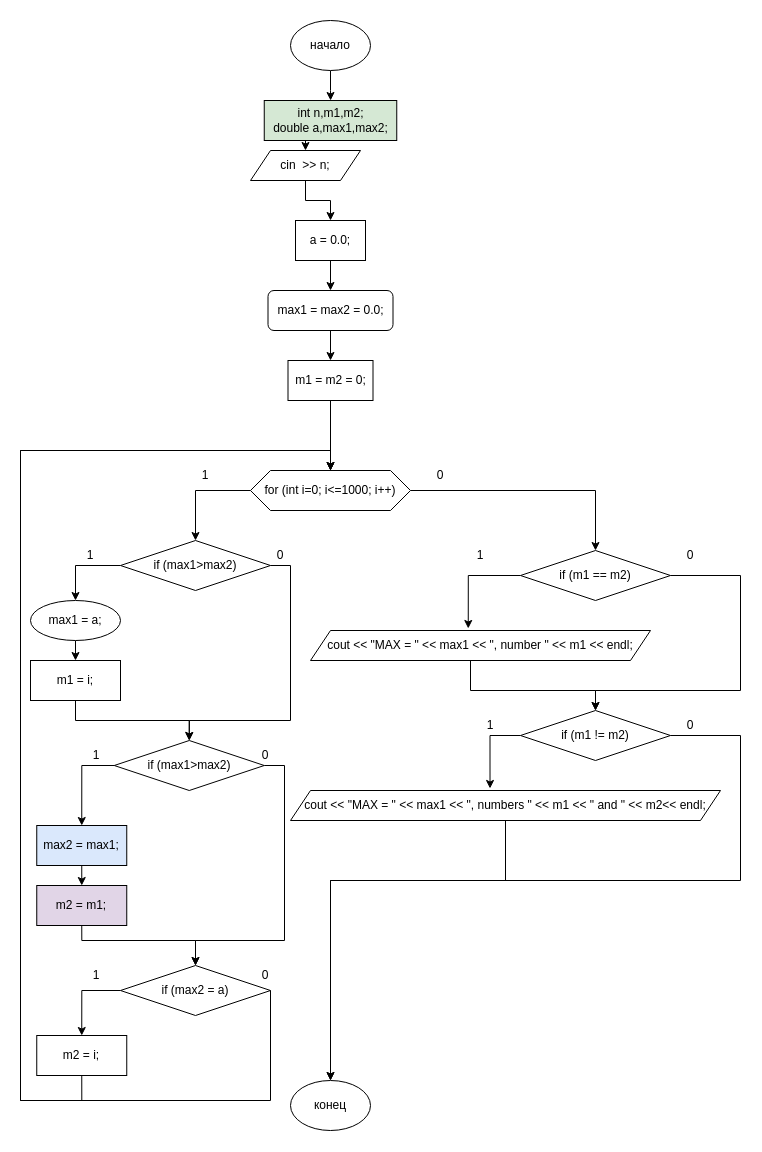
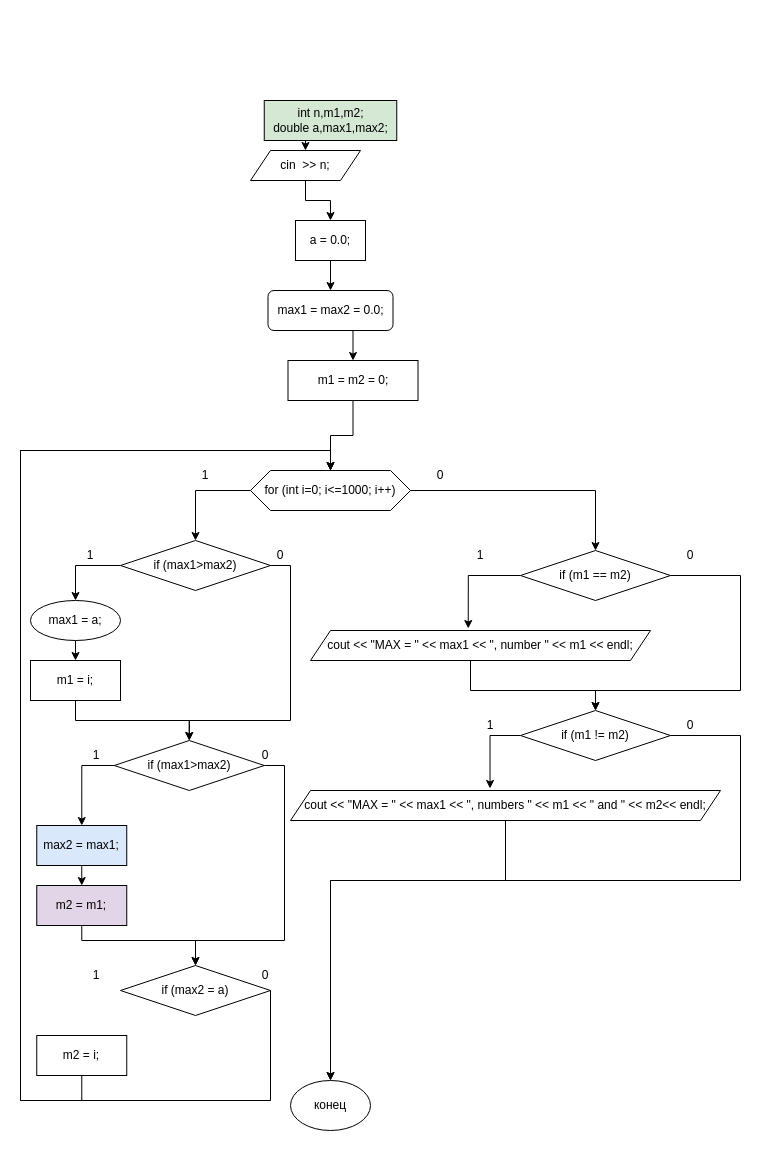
  <mxCell id="0" />
  <mxCell id="1" parent="0" />
- <mxCell id="2" style="edgeStyle=orthogonalEdgeStyle;rounded=0;orthogonalLoop=1;jettySize=auto;html=1;exitX=0.5;exitY=1;exitDx=0;exitDy=0;" edge="1" parent="1" source="3" target="5"><mxGeometry relative="1" as="geometry" /></mxCell>
- <mxCell id="3" value="начало&lt;br&gt;" style="ellipse;whiteSpace=wrap;html=1;" vertex="1" parent="1"><mxGeometry x="290" y="20" width="80" height="50" as="geometry" /></mxCell>
  <mxCell id="4" style="edgeStyle=orthogonalEdgeStyle;rounded=0;orthogonalLoop=1;jettySize=auto;html=1;exitX=0.5;exitY=1;exitDx=0;exitDy=0;entryX=0.5;entryY=0;entryDx=0;entryDy=0;" edge="1" parent="1" source="5" target="7"><mxGeometry relative="1" as="geometry" /></mxCell>
  <mxCell id="5" value="&lt;div&gt;int n,m1,m2;&lt;/div&gt;&lt;div&gt;&lt;span&gt;&#09;&lt;/span&gt;double a,max1,max2;&lt;/div&gt;" style="rounded=0;whiteSpace=wrap;html=1;fillColor=#d5e8d4;" vertex="1" parent="1"><mxGeometry x="263.75" y="100" width="132.5" height="40" as="geometry" /></mxCell>
  <mxCell id="6" style="edgeStyle=orthogonalEdgeStyle;rounded=0;orthogonalLoop=1;jettySize=auto;html=1;exitX=0.5;exitY=1;exitDx=0;exitDy=0;entryX=0.5;entryY=0;entryDx=0;entryDy=0;" edge="1" parent="1" source="7" target="23"><mxGeometry relative="1" as="geometry" /></mxCell>
  <mxCell id="7" value="cin&amp;nbsp; &amp;gt;&amp;gt; n;" style="shape=parallelogram;perimeter=parallelogramPerimeter;whiteSpace=wrap;html=1;fixedSize=1;" vertex="1" parent="1"><mxGeometry x="250" y="150" width="110" height="30" as="geometry" /></mxCell>
  <mxCell id="8" style="edgeStyle=orthogonalEdgeStyle;rounded=0;orthogonalLoop=1;jettySize=auto;html=1;exitX=0.5;exitY=1;exitDx=0;exitDy=0;entryX=0.5;entryY=0;entryDx=0;entryDy=0;" edge="1" parent="1" source="9" target="12"><mxGeometry relative="1" as="geometry" /></mxCell>
- <mxCell id="9" value="m1 = m2 = 0;" style="rounded=0;whiteSpace=wrap;html=1;" vertex="1" parent="1"><mxGeometry x="287.5" y="360" width="85" height="40" as="geometry" /></mxCell>
+ <mxCell id="9" value="m1 = m2 = 0;" style="rounded=0;whiteSpace=wrap;html=1;" vertex="1" parent="1"><mxGeometry x="287.5" y="360" width="130" height="40" as="geometry" /></mxCell>
  <mxCell id="10" style="edgeStyle=orthogonalEdgeStyle;rounded=0;orthogonalLoop=1;jettySize=auto;html=1;exitX=0;exitY=0.5;exitDx=0;exitDy=0;entryX=0.5;entryY=0;entryDx=0;entryDy=0;" edge="1" parent="1" source="12" target="35"><mxGeometry relative="1" as="geometry" /></mxCell>
  <mxCell id="11" style="edgeStyle=orthogonalEdgeStyle;rounded=0;orthogonalLoop=1;jettySize=auto;html=1;exitX=1;exitY=0.5;exitDx=0;exitDy=0;entryX=0.5;entryY=0;entryDx=0;entryDy=0;" edge="1" parent="1" source="12" target="46"><mxGeometry relative="1" as="geometry" /></mxCell>
  <mxCell id="12" value="for (int i=0; i&amp;lt;=1000; i++)" style="shape=hexagon;perimeter=hexagonPerimeter2;whiteSpace=wrap;html=1;fixedSize=1;labelBackgroundColor=#FFFFFF;" vertex="1" parent="1"><mxGeometry x="250" y="470" width="160" height="40" as="geometry" /></mxCell>
  <mxCell id="13" value="конец" style="ellipse;whiteSpace=wrap;html=1;" vertex="1" parent="1"><mxGeometry x="290" y="1080" width="80" height="50" as="geometry" /></mxCell>
  <mxCell id="14" value="1" style="text;html=1;strokeColor=none;fillColor=none;align=center;verticalAlign=middle;whiteSpace=wrap;rounded=0;labelBackgroundColor=#FFFFFF;" vertex="1" parent="1"><mxGeometry x="175" y="460" width="60" height="30" as="geometry" /></mxCell>
  <mxCell id="15" style="edgeStyle=orthogonalEdgeStyle;rounded=0;orthogonalLoop=1;jettySize=auto;html=1;exitX=0;exitY=0.5;exitDx=0;exitDy=0;entryX=0.5;entryY=0;entryDx=0;entryDy=0;" edge="1" parent="1" source="17" target="19"><mxGeometry relative="1" as="geometry" /></mxCell>
  <mxCell id="16" style="edgeStyle=orthogonalEdgeStyle;rounded=0;orthogonalLoop=1;jettySize=auto;html=1;exitX=1;exitY=0.5;exitDx=0;exitDy=0;entryX=0.5;entryY=0;entryDx=0;entryDy=0;" edge="1" parent="1" source="17" target="30"><mxGeometry relative="1" as="geometry"><Array as="points"><mxPoint x="284" y="765" /><mxPoint x="284" y="940" /><mxPoint x="195" y="940" /></Array></mxGeometry></mxCell>
  <mxCell id="17" value="if (max1&amp;gt;max2)" style="rhombus;whiteSpace=wrap;html=1;labelBackgroundColor=#FFFFFF;" vertex="1" parent="1"><mxGeometry x="113.75" y="740" width="150" height="50" as="geometry" /></mxCell>
  <mxCell id="18" style="edgeStyle=orthogonalEdgeStyle;rounded=0;orthogonalLoop=1;jettySize=auto;html=1;exitX=0.5;exitY=1;exitDx=0;exitDy=0;entryX=0.5;entryY=0;entryDx=0;entryDy=0;" edge="1" parent="1" source="19" target="32"><mxGeometry relative="1" as="geometry" /></mxCell>
  <mxCell id="19" value="max2 = max1;" style="rounded=0;whiteSpace=wrap;html=1;fillColor=#dae8fc;" vertex="1" parent="1"><mxGeometry x="36.25" y="825" width="90" height="40" as="geometry" /></mxCell>
  <mxCell id="20" value="1" style="text;html=1;strokeColor=none;fillColor=none;align=center;verticalAlign=middle;whiteSpace=wrap;rounded=0;labelBackgroundColor=#FFFFFF;" vertex="1" parent="1"><mxGeometry x="66.25" y="740" width="60" height="30" as="geometry" /></mxCell>
  <mxCell id="21" value="0" style="text;html=1;strokeColor=none;fillColor=none;align=center;verticalAlign=middle;whiteSpace=wrap;rounded=0;labelBackgroundColor=#FFFFFF;" vertex="1" parent="1"><mxGeometry x="235" y="740" width="60" height="30" as="geometry" /></mxCell>
  <mxCell id="22" style="edgeStyle=orthogonalEdgeStyle;rounded=0;orthogonalLoop=1;jettySize=auto;html=1;exitX=0.5;exitY=1;exitDx=0;exitDy=0;entryX=0.5;entryY=0;entryDx=0;entryDy=0;" edge="1" parent="1" source="23" target="25"><mxGeometry relative="1" as="geometry" /></mxCell>
  <mxCell id="23" value="a = 0.0;" style="rounded=0;whiteSpace=wrap;html=1;" vertex="1" parent="1"><mxGeometry x="295" y="220" width="70" height="40" as="geometry" /></mxCell>
  <mxCell id="24" style="edgeStyle=orthogonalEdgeStyle;rounded=0;orthogonalLoop=1;jettySize=auto;html=1;exitX=0.5;exitY=1;exitDx=0;exitDy=0;entryX=0.5;entryY=0;entryDx=0;entryDy=0;" edge="1" parent="1" source="25" target="9"><mxGeometry relative="1" as="geometry" /></mxCell>
  <mxCell id="25" value="max1 = max2 = 0.0;" style="whiteSpace=wrap;html=1;rounded=1;" vertex="1" parent="1"><mxGeometry x="267.5" y="290" width="125" height="40" as="geometry" /></mxCell>
  <mxCell id="26" style="edgeStyle=orthogonalEdgeStyle;rounded=0;orthogonalLoop=1;jettySize=auto;html=1;exitX=0.5;exitY=1;exitDx=0;exitDy=0;entryX=0.5;entryY=0;entryDx=0;entryDy=0;" edge="1" parent="1" source="27" target="12"><mxGeometry relative="1" as="geometry"><Array as="points"><mxPoint x="81" y="1100" /><mxPoint y="1100" x="20" /><mxPoint y="450" x="20" /><mxPoint x="330" y="450" /></Array></mxGeometry></mxCell>
  <mxCell id="27" value="m2 = i;" style="rounded=0;whiteSpace=wrap;html=1;" vertex="1" parent="1"><mxGeometry x="36.25" y="1035" width="90" height="40" as="geometry" /></mxCell>
- <mxCell id="28" style="edgeStyle=orthogonalEdgeStyle;rounded=0;orthogonalLoop=1;jettySize=auto;html=1;exitX=0;exitY=0.5;exitDx=0;exitDy=0;entryX=0.5;entryY=0;entryDx=0;entryDy=0;" edge="1" parent="1" source="30" target="27"><mxGeometry relative="1" as="geometry" /></mxCell>
  <mxCell id="29" style="edgeStyle=orthogonalEdgeStyle;rounded=0;orthogonalLoop=1;jettySize=auto;html=1;exitX=1;exitY=0.5;exitDx=0;exitDy=0;entryX=0.5;entryY=0;entryDx=0;entryDy=0;" edge="1" parent="1" source="30" target="12"><mxGeometry relative="1" as="geometry"><Array as="points"><mxPoint x="270" y="1100" /><mxPoint y="1100" x="20" /><mxPoint y="450" x="20" /><mxPoint x="330" y="450" /></Array></mxGeometry></mxCell>
  <mxCell id="30" value="if (max2 = a)" style="rhombus;whiteSpace=wrap;html=1;labelBackgroundColor=#FFFFFF;" vertex="1" parent="1"><mxGeometry x="120" y="965" width="150" height="50" as="geometry" /></mxCell>
  <mxCell id="31" style="edgeStyle=orthogonalEdgeStyle;rounded=0;orthogonalLoop=1;jettySize=auto;html=1;exitX=0.5;exitY=1;exitDx=0;exitDy=0;entryX=0.5;entryY=0;entryDx=0;entryDy=0;" edge="1" parent="1" source="32" target="30"><mxGeometry relative="1" as="geometry"><Array as="points"><mxPoint x="81" y="940" /><mxPoint x="195" y="940" /></Array></mxGeometry></mxCell>
  <mxCell id="32" value="m2 = m1;" style="rounded=0;whiteSpace=wrap;html=1;fillColor=#e1d5e7;" vertex="1" parent="1"><mxGeometry x="36.25" y="885" width="90" height="40" as="geometry" /></mxCell>
  <mxCell id="33" style="edgeStyle=orthogonalEdgeStyle;rounded=0;orthogonalLoop=1;jettySize=auto;html=1;exitX=0;exitY=0.5;exitDx=0;exitDy=0;entryX=0.5;entryY=0;entryDx=0;entryDy=0;" edge="1" parent="1" source="35" target="37"><mxGeometry relative="1" as="geometry" /></mxCell>
  <mxCell id="34" style="edgeStyle=orthogonalEdgeStyle;rounded=0;orthogonalLoop=1;jettySize=auto;html=1;exitX=1;exitY=0.5;exitDx=0;exitDy=0;entryX=0.5;entryY=0;entryDx=0;entryDy=0;" edge="1" parent="1" source="35" target="17"><mxGeometry relative="1" as="geometry"><Array as="points"><mxPoint x="290" y="565" /><mxPoint x="290" y="720" /><mxPoint x="189" y="720" /></Array></mxGeometry></mxCell>
  <mxCell id="35" value="if (max1&amp;gt;max2)" style="rhombus;whiteSpace=wrap;html=1;labelBackgroundColor=#FFFFFF;" vertex="1" parent="1"><mxGeometry x="120" y="540" width="150" height="50" as="geometry" /></mxCell>
  <mxCell id="36" style="edgeStyle=orthogonalEdgeStyle;rounded=0;orthogonalLoop=1;jettySize=auto;html=1;exitX=0.5;exitY=1;exitDx=0;exitDy=0;entryX=0.5;entryY=0;entryDx=0;entryDy=0;" edge="1" parent="1" source="37" target="39"><mxGeometry relative="1" as="geometry" /></mxCell>
  <mxCell id="37" value="max1 = a;" style="ellipse;whiteSpace=wrap;html=1;" vertex="1" parent="1"><mxGeometry x="30" y="600" width="90" height="40" as="geometry" /></mxCell>
  <mxCell id="38" style="edgeStyle=orthogonalEdgeStyle;rounded=0;orthogonalLoop=1;jettySize=auto;html=1;exitX=0.5;exitY=1;exitDx=0;exitDy=0;entryX=0.5;entryY=0;entryDx=0;entryDy=0;" edge="1" parent="1" source="39" target="17"><mxGeometry relative="1" as="geometry"><Array as="points"><mxPoint x="75" y="720" /><mxPoint x="189" y="720" /></Array></mxGeometry></mxCell>
  <mxCell id="39" value="m1 = i;" style="rounded=0;whiteSpace=wrap;html=1;" vertex="1" parent="1"><mxGeometry x="30" y="660" width="90" height="40" as="geometry" /></mxCell>
  <mxCell id="40" value="1" style="text;html=1;strokeColor=none;fillColor=none;align=center;verticalAlign=middle;whiteSpace=wrap;rounded=0;labelBackgroundColor=#FFFFFF;" vertex="1" parent="1"><mxGeometry x="60" y="540" width="60" height="30" as="geometry" /></mxCell>
  <mxCell id="41" value="1" style="text;html=1;strokeColor=none;fillColor=none;align=center;verticalAlign=middle;whiteSpace=wrap;rounded=0;labelBackgroundColor=#FFFFFF;" vertex="1" parent="1"><mxGeometry x="66.25" y="960" width="60" height="30" as="geometry" /></mxCell>
  <mxCell id="42" value="0" style="text;html=1;strokeColor=none;fillColor=none;align=center;verticalAlign=middle;whiteSpace=wrap;rounded=0;labelBackgroundColor=#FFFFFF;" vertex="1" parent="1"><mxGeometry x="235" y="960" width="60" height="30" as="geometry" /></mxCell>
  <mxCell id="43" value="0" style="text;html=1;strokeColor=none;fillColor=none;align=center;verticalAlign=middle;whiteSpace=wrap;rounded=0;labelBackgroundColor=#FFFFFF;" vertex="1" parent="1"><mxGeometry x="250" y="540" width="60" height="30" as="geometry" /></mxCell>
  <mxCell id="44" style="edgeStyle=orthogonalEdgeStyle;rounded=0;orthogonalLoop=1;jettySize=auto;html=1;exitX=0;exitY=0.5;exitDx=0;exitDy=0;entryX=0.464;entryY=-0.067;entryDx=0;entryDy=0;entryPerimeter=0;" edge="1" parent="1" source="46" target="50"><mxGeometry relative="1" as="geometry" /></mxCell>
  <mxCell id="45" style="edgeStyle=orthogonalEdgeStyle;rounded=0;orthogonalLoop=1;jettySize=auto;html=1;exitX=1;exitY=0.5;exitDx=0;exitDy=0;entryX=0.5;entryY=0;entryDx=0;entryDy=0;" edge="1" parent="1" source="46" target="53"><mxGeometry relative="1" as="geometry"><Array as="points"><mxPoint x="740" y="575" /><mxPoint x="740" y="690" /><mxPoint x="595" y="690" /></Array></mxGeometry></mxCell>
  <mxCell id="46" value="if (m1 == m2)" style="rhombus;whiteSpace=wrap;html=1;labelBackgroundColor=#FFFFFF;" vertex="1" parent="1"><mxGeometry x="520" y="550" width="150" height="50" as="geometry" /></mxCell>
  <mxCell id="47" value="1" style="text;html=1;strokeColor=none;fillColor=none;align=center;verticalAlign=middle;whiteSpace=wrap;rounded=0;labelBackgroundColor=#FFFFFF;" vertex="1" parent="1"><mxGeometry x="450" y="540" width="60" height="30" as="geometry" /></mxCell>
  <mxCell id="48" value="0" style="text;html=1;strokeColor=none;fillColor=none;align=center;verticalAlign=middle;whiteSpace=wrap;rounded=0;labelBackgroundColor=#FFFFFF;" vertex="1" parent="1"><mxGeometry x="410" y="460" width="60" height="30" as="geometry" /></mxCell>
  <mxCell id="49" style="edgeStyle=orthogonalEdgeStyle;rounded=0;orthogonalLoop=1;jettySize=auto;html=1;exitX=0.5;exitY=1;exitDx=0;exitDy=0;entryX=0.5;entryY=0;entryDx=0;entryDy=0;" edge="1" parent="1" source="50" target="53"><mxGeometry relative="1" as="geometry"><Array as="points"><mxPoint x="470" y="690" /><mxPoint x="595" y="690" /></Array></mxGeometry></mxCell>
  <mxCell id="50" value="cout &amp;lt;&amp;lt; &quot;MAX = &quot; &amp;lt;&amp;lt; max1 &amp;lt;&amp;lt; &quot;, number &quot; &amp;lt;&amp;lt; m1 &amp;lt;&amp;lt; endl;" style="shape=parallelogram;perimeter=parallelogramPerimeter;whiteSpace=wrap;html=1;fixedSize=1;" vertex="1" parent="1"><mxGeometry x="310" y="630" width="340" height="30" as="geometry" /></mxCell>
  <mxCell id="51" style="edgeStyle=orthogonalEdgeStyle;rounded=0;orthogonalLoop=1;jettySize=auto;html=1;exitX=0;exitY=0.5;exitDx=0;exitDy=0;entryX=0.464;entryY=-0.067;entryDx=0;entryDy=0;entryPerimeter=0;" edge="1" parent="1" source="53" target="55"><mxGeometry relative="1" as="geometry" /></mxCell>
  <mxCell id="52" style="edgeStyle=orthogonalEdgeStyle;rounded=0;orthogonalLoop=1;jettySize=auto;html=1;exitX=1;exitY=0.5;exitDx=0;exitDy=0;entryX=0.5;entryY=0;entryDx=0;entryDy=0;" edge="1" parent="1" source="53" target="13"><mxGeometry relative="1" as="geometry"><Array as="points"><mxPoint x="740" y="735" /><mxPoint x="740" y="880" /><mxPoint x="330" y="880" /></Array></mxGeometry></mxCell>
  <mxCell id="53" value="if (m1 != m2)" style="rhombus;whiteSpace=wrap;html=1;labelBackgroundColor=#FFFFFF;" vertex="1" parent="1"><mxGeometry x="520" y="710" width="150" height="50" as="geometry" /></mxCell>
  <mxCell id="54" style="edgeStyle=orthogonalEdgeStyle;rounded=0;orthogonalLoop=1;jettySize=auto;html=1;exitX=0.5;exitY=1;exitDx=0;exitDy=0;entryX=0.5;entryY=0;entryDx=0;entryDy=0;" edge="1" parent="1" source="55" target="13"><mxGeometry relative="1" as="geometry"><Array as="points"><mxPoint x="505" y="880" /><mxPoint x="330" y="880" /></Array></mxGeometry></mxCell>
  <mxCell id="55" value="cout &amp;lt;&amp;lt; &quot;MAX = &quot; &amp;lt;&amp;lt; max1 &amp;lt;&amp;lt; &quot;, numbers &quot; &amp;lt;&amp;lt; m1 &amp;lt;&amp;lt; &quot; and &quot; &amp;lt;&amp;lt; m2&amp;lt;&amp;lt; endl;" style="shape=parallelogram;perimeter=parallelogramPerimeter;whiteSpace=wrap;html=1;fixedSize=1;" vertex="1" parent="1"><mxGeometry x="290" y="790" width="430" height="30" as="geometry" /></mxCell>
  <mxCell id="56" value="0" style="text;html=1;strokeColor=none;fillColor=none;align=center;verticalAlign=middle;whiteSpace=wrap;rounded=0;labelBackgroundColor=#FFFFFF;" vertex="1" parent="1"><mxGeometry x="660" y="540" width="60" height="30" as="geometry" /></mxCell>
  <mxCell id="57" value="0" style="text;html=1;strokeColor=none;fillColor=none;align=center;verticalAlign=middle;whiteSpace=wrap;rounded=0;labelBackgroundColor=#FFFFFF;" vertex="1" parent="1"><mxGeometry x="660" y="710" width="60" height="30" as="geometry" /></mxCell>
  <mxCell id="58" value="1" style="text;html=1;strokeColor=none;fillColor=none;align=center;verticalAlign=middle;whiteSpace=wrap;rounded=0;labelBackgroundColor=#FFFFFF;" vertex="1" parent="1"><mxGeometry x="460" y="710" width="60" height="30" as="geometry" /></mxCell>
